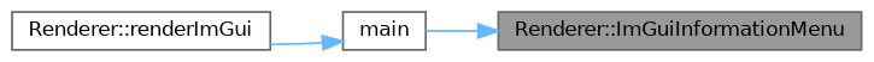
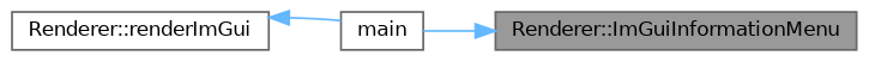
  digraph {
    rankdir=RL
    node [color=grey40 fillcolor=white fontname=Helvetica fontsize=10 shape=box style=filled]
    edge [color=steelblue1 dir=back fontname=Helvetica fontsize=10 labelfontname=Helvetica labelfontsize=10 style=solid]
    n1 [color=gray40 fillcolor=grey60 fontcolor=black height=0.2 label="Renderer::ImGuiInformationMenu" width=0.4]
    n2 [height=0.2 label=main width=0.4]
    n3 [height=0.2 label="Renderer::renderImGui" width=0.4]
    n1 -> n2
-   n2 -> n3
+   n3 -> n2
  }
